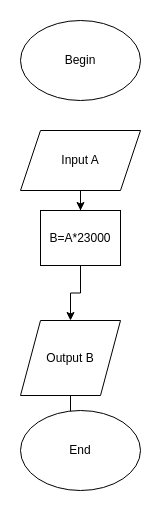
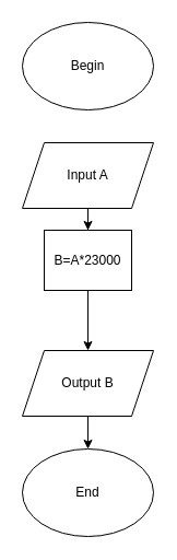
  <mxCell id="0" />
  <mxCell id="1" parent="0" />
  <mxCell id="2" value="Begin&lt;br&gt;" style="ellipse;whiteSpace=wrap;html=1;" vertex="1" parent="1"><mxGeometry x="20" y="20" width="120" height="80" as="geometry" /></mxCell>
  <mxCell id="3" style="edgeStyle=orthogonalEdgeStyle;rounded=0;orthogonalLoop=1;jettySize=auto;html=1;entryX=0.5;entryY=0;entryDx=0;entryDy=0;" edge="1" parent="1" source="4" target="6"><mxGeometry relative="1" as="geometry" /></mxCell>
  <mxCell id="4" value="Input A" style="shape=parallelogram;perimeter=parallelogramPerimeter;whiteSpace=wrap;html=1;fixedSize=1;" vertex="1" parent="1"><mxGeometry x="20" y="130" width="120" height="60" as="geometry" /></mxCell>
  <mxCell id="5" style="edgeStyle=orthogonalEdgeStyle;rounded=0;orthogonalLoop=1;jettySize=auto;html=1;entryX=0.5;entryY=0;entryDx=0;entryDy=0;" edge="1" parent="1" source="6" target="8"><mxGeometry relative="1" as="geometry" /></mxCell>
  <mxCell id="6" value="B=A*23000" style="whiteSpace=wrap;html=1;aspect=fixed;" vertex="1" parent="1"><mxGeometry x="40" y="210" width="80" height="55" as="geometry" /></mxCell>
  <mxCell id="7" style="edgeStyle=orthogonalEdgeStyle;rounded=0;orthogonalLoop=1;jettySize=auto;html=1;entryX=0.5;entryY=0;entryDx=0;entryDy=0;" edge="1" parent="1" source="8" target="9"><mxGeometry relative="1" as="geometry" /></mxCell>
- <mxCell id="8" value="Output B" style="shape=parallelogram;perimeter=parallelogramPerimeter;whiteSpace=wrap;html=1;fixedSize=1;" vertex="1" parent="1"><mxGeometry x="20" y="320" width="100" height="75" as="geometry" /></mxCell>
+ <mxCell id="8" value="Output B" style="shape=parallelogram;perimeter=parallelogramPerimeter;whiteSpace=wrap;html=1;fixedSize=1;" vertex="1" parent="1"><mxGeometry x="20" y="320" width="120" height="60" as="geometry" /></mxCell>
  <mxCell id="9" value="End" style="ellipse;whiteSpace=wrap;html=1;" vertex="1" parent="1"><mxGeometry x="20" y="410" width="120" height="80" as="geometry" /></mxCell>
